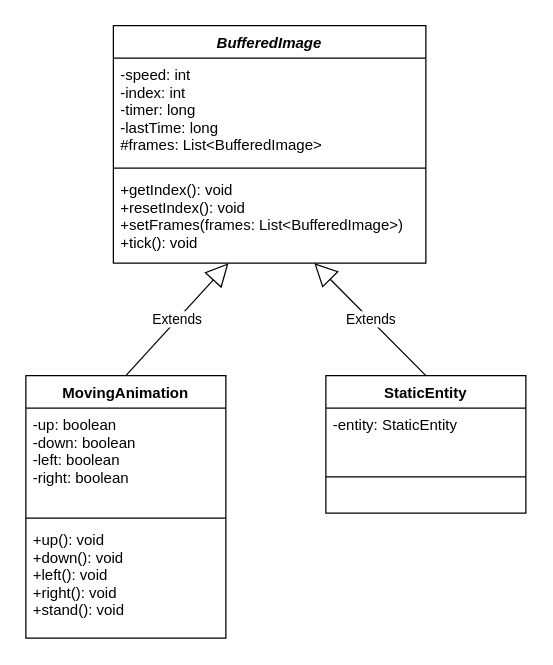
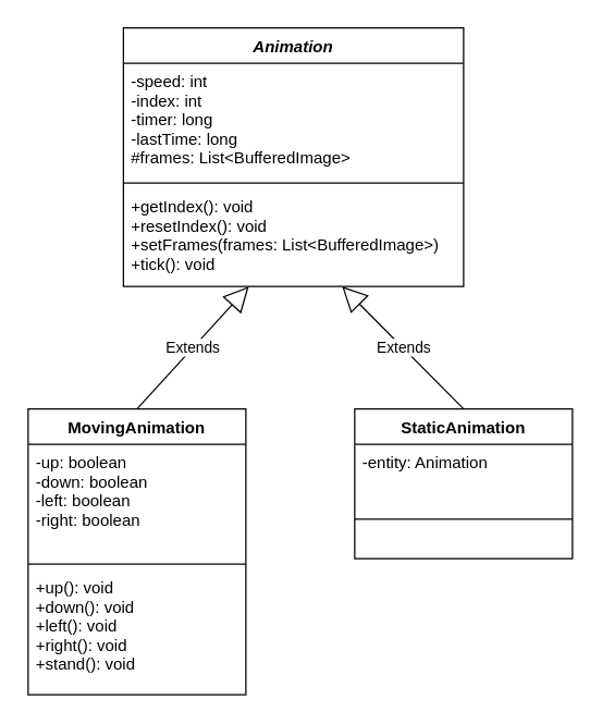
  <mxCell id="0" />
  <mxCell id="1" parent="0" />
- <mxCell id="2" value="BufferedImage" style="swimlane;fontStyle=3;align=center;verticalAlign=top;childLayout=stackLayout;horizontal=1;startSize=26;horizontalStack=0;resizeParent=1;resizeParentMax=0;resizeLast=0;collapsible=1;marginBottom=0;" parent="1" vertex="1"><mxGeometry x="90" y="20" width="250" height="190" as="geometry" /></mxCell>
+ <mxCell id="2" value="Animation" style="swimlane;fontStyle=3;align=center;verticalAlign=top;childLayout=stackLayout;horizontal=1;startSize=26;horizontalStack=0;resizeParent=1;resizeParentMax=0;resizeLast=0;collapsible=1;marginBottom=0;" parent="1" vertex="1"><mxGeometry x="90" y="20" width="250" height="190" as="geometry" /></mxCell>
  <mxCell id="3" value="-speed: int&#10;-index: int&#10;-timer: long&#10;-lastTime: long&#10;#frames: List&lt;BufferedImage&gt;&#10;" style="text;strokeColor=none;fillColor=none;align=left;verticalAlign=top;spacingLeft=4;spacingRight=4;overflow=hidden;rotatable=0;points=[[0,0.5],[1,0.5]];portConstraint=eastwest;" parent="2" vertex="1"><mxGeometry y="26" width="250" height="84" as="geometry" /></mxCell>
  <mxCell id="4" value="" style="line;strokeWidth=1;fillColor=none;align=left;verticalAlign=middle;spacingTop=-1;spacingLeft=3;spacingRight=3;rotatable=0;labelPosition=right;points=[];portConstraint=eastwest;" parent="2" vertex="1"><mxGeometry y="110" width="250" height="8" as="geometry" /></mxCell>
  <mxCell id="5" value="+getIndex(): void&#10;+resetIndex(): void&#10;+setFrames(frames: List&lt;BufferedImage&gt;)&#10;+tick(): void" style="text;strokeColor=none;fillColor=none;align=left;verticalAlign=top;spacingLeft=4;spacingRight=4;overflow=hidden;rotatable=0;points=[[0,0.5],[1,0.5]];portConstraint=eastwest;" parent="2" vertex="1"><mxGeometry y="118" width="250" height="72" as="geometry" /></mxCell>
  <mxCell id="6" value="MovingAnimation" style="swimlane;fontStyle=1;align=center;verticalAlign=top;childLayout=stackLayout;horizontal=1;startSize=26;horizontalStack=0;resizeParent=1;resizeParentMax=0;resizeLast=0;collapsible=1;marginBottom=0;" parent="1" vertex="1"><mxGeometry x="20" y="300" width="160" height="210" as="geometry" /></mxCell>
  <mxCell id="7" value="Extends" style="endArrow=block;endSize=16;endFill=0;html=1;" parent="6" target="5" edge="1"><mxGeometry width="160" relative="1" as="geometry"><mxPoint x="80" as="sourcePoint" /><mxPoint x="240" as="targetPoint" /></mxGeometry></mxCell>
  <mxCell id="8" value="-up: boolean&#10;-down: boolean&#10;-left: boolean&#10;-right: boolean" style="text;strokeColor=none;fillColor=none;align=left;verticalAlign=top;spacingLeft=4;spacingRight=4;overflow=hidden;rotatable=0;points=[[0,0.5],[1,0.5]];portConstraint=eastwest;" parent="6" vertex="1"><mxGeometry y="26" width="160" height="84" as="geometry" /></mxCell>
  <mxCell id="9" value="" style="line;strokeWidth=1;fillColor=none;align=left;verticalAlign=middle;spacingTop=-1;spacingLeft=3;spacingRight=3;rotatable=0;labelPosition=right;points=[];portConstraint=eastwest;" parent="6" vertex="1"><mxGeometry y="110" width="160" height="8" as="geometry" /></mxCell>
  <mxCell id="10" value="+up(): void&#10;+down(): void&#10;+left(): void&#10;+right(): void&#10;+stand(): void" style="text;strokeColor=none;fillColor=none;align=left;verticalAlign=top;spacingLeft=4;spacingRight=4;overflow=hidden;rotatable=0;points=[[0,0.5],[1,0.5]];portConstraint=eastwest;" parent="6" vertex="1"><mxGeometry y="118" width="160" height="92" as="geometry" /></mxCell>
- <mxCell id="11" value="StaticEntity" style="swimlane;fontStyle=1;align=center;verticalAlign=top;childLayout=stackLayout;horizontal=1;startSize=26;horizontalStack=0;resizeParent=1;resizeParentMax=0;resizeLast=0;collapsible=1;marginBottom=0;" parent="1" vertex="1"><mxGeometry x="260" y="300" width="160" height="110" as="geometry" /></mxCell>
+ <mxCell id="11" value="StaticAnimation" style="swimlane;fontStyle=1;align=center;verticalAlign=top;childLayout=stackLayout;horizontal=1;startSize=26;horizontalStack=0;resizeParent=1;resizeParentMax=0;resizeLast=0;collapsible=1;marginBottom=0;" parent="1" vertex="1"><mxGeometry x="260" y="300" width="160" height="110" as="geometry" /></mxCell>
  <mxCell id="12" value="Extends" style="endArrow=block;endSize=16;endFill=0;html=1;" parent="11" target="5" edge="1"><mxGeometry width="160" relative="1" as="geometry"><mxPoint x="80" as="sourcePoint" /><mxPoint x="240" as="targetPoint" /></mxGeometry></mxCell>
- <mxCell id="13" value="-entity: StaticEntity" style="text;strokeColor=none;fillColor=none;align=left;verticalAlign=top;spacingLeft=4;spacingRight=4;overflow=hidden;rotatable=0;points=[[0,0.5],[1,0.5]];portConstraint=eastwest;" parent="11" vertex="1"><mxGeometry y="26" width="160" height="26" as="geometry" /></mxCell>
+ <mxCell id="13" value="-entity: Animation" style="text;strokeColor=none;fillColor=none;align=left;verticalAlign=top;spacingLeft=4;spacingRight=4;overflow=hidden;rotatable=0;points=[[0,0.5],[1,0.5]];portConstraint=eastwest;" parent="11" vertex="1"><mxGeometry y="26" width="160" height="26" as="geometry" /></mxCell>
  <mxCell id="14" value="" style="line;strokeWidth=1;fillColor=none;align=left;verticalAlign=middle;spacingTop=-1;spacingLeft=3;spacingRight=3;rotatable=0;labelPosition=right;points=[];portConstraint=eastwest;" parent="11" vertex="1"><mxGeometry y="52" width="160" height="58" as="geometry" /></mxCell>
